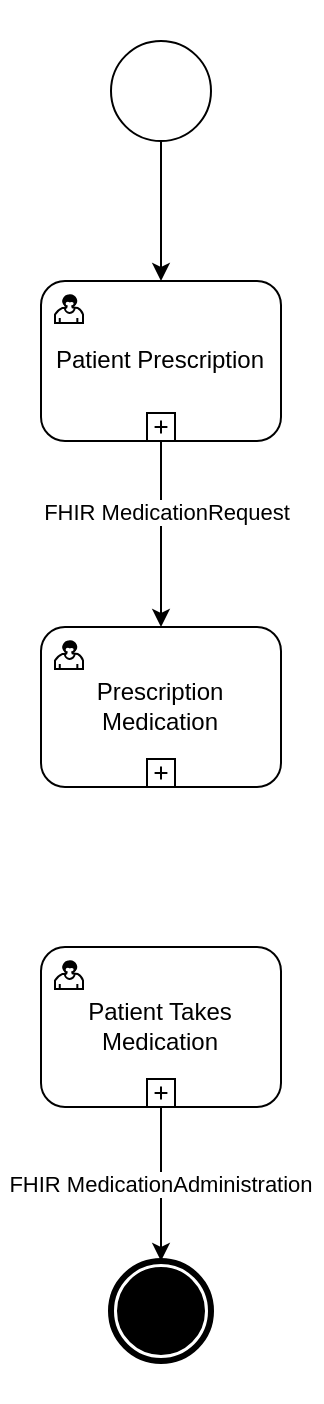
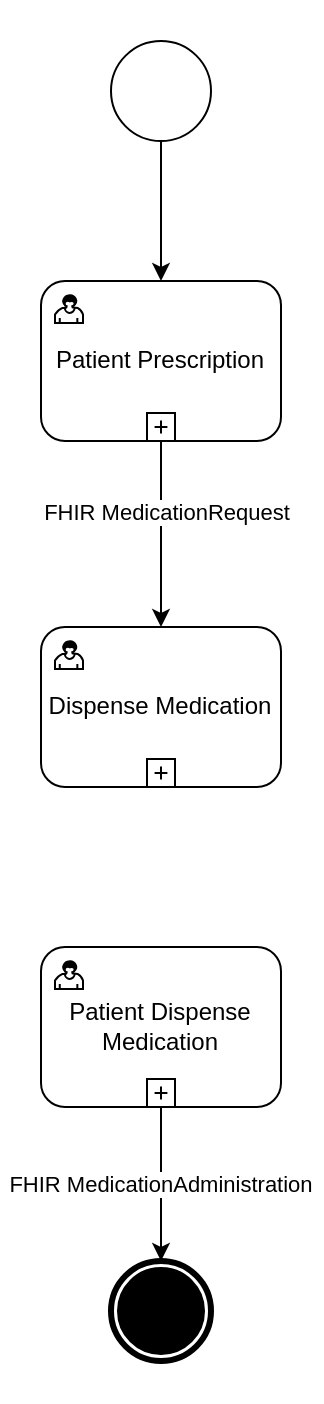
  <mxCell id="0" />
  <mxCell id="1" parent="0" />
  <mxCell id="2" style="edgeStyle=orthogonalEdgeStyle;rounded=0;orthogonalLoop=1;jettySize=auto;html=1;entryX=0.5;entryY=0;entryDx=0;entryDy=0;" edge="1" parent="1" source="3" target="4"><mxGeometry relative="1" as="geometry" /></mxCell>
  <mxCell id="3" value="" style="shape=mxgraph.bpmn.shape;html=1;verticalLabelPosition=bottom;labelBackgroundColor=#ffffff;verticalAlign=top;align=center;perimeter=ellipsePerimeter;outlineConnect=0;outline=standard;symbol=general;" vertex="1" parent="1"><mxGeometry x="55" y="20" width="50" height="50" as="geometry" /></mxCell>
  <mxCell id="4" value="Patient Prescription" style="html=1;whiteSpace=wrap;rounded=1;dropTarget=0;" vertex="1" parent="1"><mxGeometry x="20" y="140" width="120" height="80" as="geometry" /></mxCell>
  <mxCell id="5" value="" style="html=1;shape=mxgraph.bpmn.user_task;outlineConnect=0;" vertex="1" parent="4"><mxGeometry width="14" height="14" relative="1" as="geometry"><mxPoint x="7" y="7" as="offset" /></mxGeometry></mxCell>
  <mxCell id="6" value="" style="html=1;shape=plus;outlineConnect=0;direction=south;" vertex="1" parent="4"><mxGeometry x="0.5" y="1" width="14" height="14" relative="1" as="geometry"><mxPoint x="-7" y="-14" as="offset" /></mxGeometry></mxCell>
  <mxCell id="7" style="edgeStyle=orthogonalEdgeStyle;rounded=0;orthogonalLoop=1;jettySize=auto;html=1;entryX=0.5;entryY=0;entryDx=0;entryDy=0;" edge="1" parent="4" source="6" target="9"><mxGeometry relative="1" as="geometry" /></mxCell>
  <mxCell id="8" value="FHIR MedicationRequest" style="edgeLabel;html=1;align=center;verticalAlign=middle;resizable=0;points=[];" vertex="1" connectable="0" parent="7"><mxGeometry x="-0.247" y="2" relative="1" as="geometry"><mxPoint as="offset" /></mxGeometry></mxCell>
- <mxCell id="9" value="Prescription Medication" style="html=1;whiteSpace=wrap;rounded=1;dropTarget=0;" vertex="1" parent="1"><mxGeometry x="20" y="313" width="120" height="80" as="geometry" /></mxCell>
+ <mxCell id="9" value="Dispense Medication" style="html=1;whiteSpace=wrap;rounded=1;dropTarget=0;" vertex="1" parent="1"><mxGeometry x="20" y="313" width="120" height="80" as="geometry" /></mxCell>
  <mxCell id="10" value="" style="html=1;shape=mxgraph.bpmn.user_task;outlineConnect=0;" vertex="1" parent="9"><mxGeometry width="14" height="14" relative="1" as="geometry"><mxPoint x="7" y="7" as="offset" /></mxGeometry></mxCell>
  <mxCell id="11" value="" style="html=1;shape=plus;outlineConnect=0;" vertex="1" parent="9"><mxGeometry x="0.5" y="1" width="14" height="14" relative="1" as="geometry"><mxPoint x="-7" y="-14" as="offset" /></mxGeometry></mxCell>
  <mxCell id="12" value="FHIR MedicationAdministration" style="edgeStyle=orthogonalEdgeStyle;rounded=0;orthogonalLoop=1;jettySize=auto;html=1;entryX=0.5;entryY=0;entryDx=0;entryDy=0;" edge="1" parent="1" source="13" target="16"><mxGeometry relative="1" as="geometry" /></mxCell>
- <mxCell id="13" value="Patient Takes Medication" style="html=1;whiteSpace=wrap;rounded=1;dropTarget=0;" vertex="1" parent="1"><mxGeometry x="20" y="473" width="120" height="80" as="geometry" /></mxCell>
+ <mxCell id="13" value="Patient Dispense Medication" style="html=1;whiteSpace=wrap;rounded=1;dropTarget=0;" vertex="1" parent="1"><mxGeometry x="20" y="473" width="120" height="80" as="geometry" /></mxCell>
  <mxCell id="14" value="" style="html=1;shape=mxgraph.bpmn.user_task;outlineConnect=0;" vertex="1" parent="13"><mxGeometry width="14" height="14" relative="1" as="geometry"><mxPoint x="7" y="7" as="offset" /></mxGeometry></mxCell>
  <mxCell id="15" value="" style="html=1;shape=plus;outlineConnect=0;" vertex="1" parent="13"><mxGeometry x="0.5" y="1" width="14" height="14" relative="1" as="geometry"><mxPoint x="-7" y="-14" as="offset" /></mxGeometry></mxCell>
  <mxCell id="16" value="" style="shape=mxgraph.bpmn.shape;html=1;verticalLabelPosition=bottom;labelBackgroundColor=#ffffff;verticalAlign=top;align=center;perimeter=ellipsePerimeter;outlineConnect=0;outline=end;symbol=terminate;" vertex="1" parent="1"><mxGeometry x="55" y="630" width="50" height="50" as="geometry" /></mxCell>
